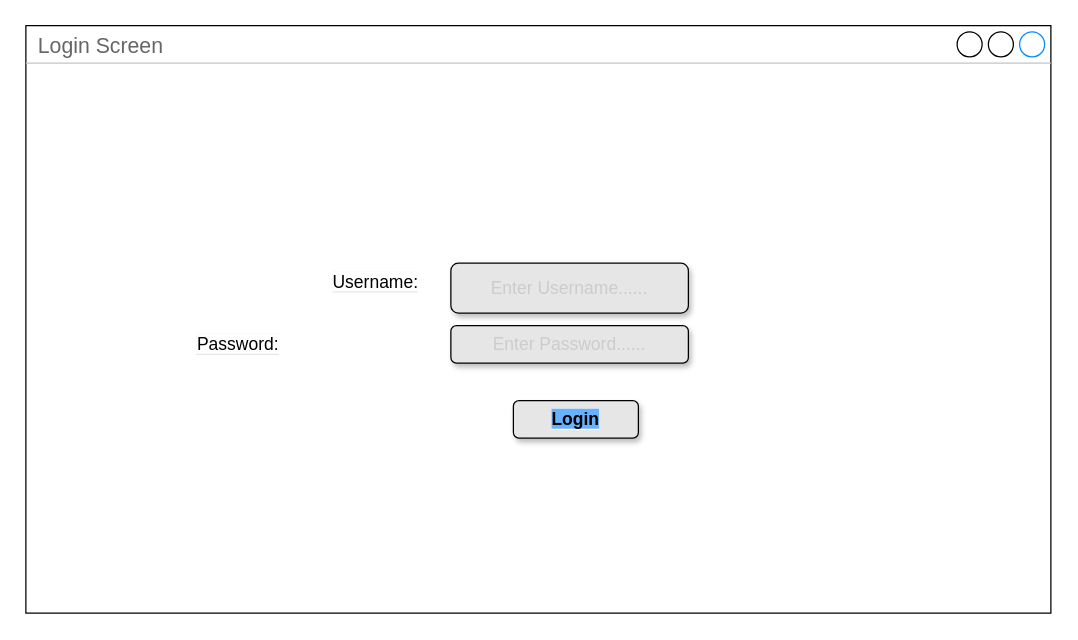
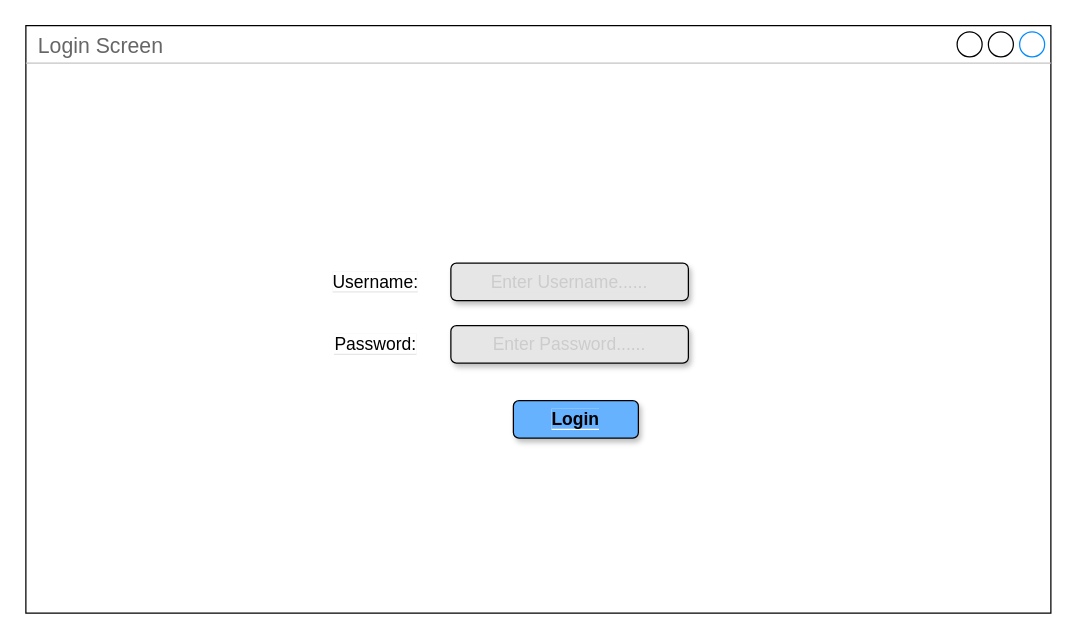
  <mxCell id="0" />
  <mxCell id="1" parent="0" />
  <mxCell id="2" value="Login Screen" style="strokeWidth=1;shadow=0;dashed=0;align=center;html=1;shape=mxgraph.mockup.containers.window;align=left;verticalAlign=top;spacingLeft=8;strokeColor2=#008cff;strokeColor3=#c4c4c4;fontColor=#666666;mainText=;fontSize=17;labelBackgroundColor=none;" parent="1" vertex="1"><mxGeometry x="20" y="20" width="820" height="470" as="geometry" /></mxCell>
- <mxCell id="3" value="&lt;font color=&quot;#000000&quot; style=&quot;font-size: 14px;&quot;&gt;&lt;b style=&quot;background-color: rgb(102, 178, 255);&quot;&gt;Login&lt;/b&gt;&lt;/font&gt;" style="rounded=1;whiteSpace=wrap;html=1;shadow=1;labelBackgroundColor=#FFFFFF;strokeColor=#000000;fontSize=8;fontColor=#66B2FF;fillColor=#e6e6e6;" vertex="1" parent="1"><mxGeometry x="410" y="320" width="100" height="30" as="geometry" /></mxCell>
+ <mxCell id="3" value="&lt;font color=&quot;#000000&quot; style=&quot;font-size: 14px;&quot;&gt;&lt;b style=&quot;background-color: rgb(102, 178, 255);&quot;&gt;Login&lt;/b&gt;&lt;/font&gt;" style="rounded=1;whiteSpace=wrap;html=1;shadow=1;labelBackgroundColor=#FFFFFF;strokeColor=#000000;fontSize=8;fontColor=#66B2FF;fillColor=#66B2FF;" vertex="1" parent="1"><mxGeometry x="410" y="320" width="100" height="30" as="geometry" /></mxCell>
  <mxCell id="4" value="&lt;font color=&quot;#cccccc&quot;&gt;Enter Password......&lt;/font&gt;" style="rounded=1;whiteSpace=wrap;html=1;shadow=1;labelBackgroundColor=#E6E6E6;strokeColor=#000000;fontSize=14;fontColor=#000000;fillColor=#E6E6E6;" vertex="1" parent="1"><mxGeometry x="360" y="260" width="190" height="30" as="geometry" /></mxCell>
  <mxCell id="5" value="&lt;span style=&quot;background-color: rgb(255, 255, 255);&quot;&gt;Username:&lt;/span&gt;" style="text;strokeColor=none;align=center;fillColor=none;html=1;verticalAlign=middle;whiteSpace=wrap;rounded=0;shadow=1;labelBackgroundColor=#E6E6E6;fontSize=14;fontColor=#000000;" vertex="1" parent="1"><mxGeometry x="270" y="210" width="60" height="30" as="geometry" /></mxCell>
- <mxCell id="6" value="&lt;font color=&quot;#cccccc&quot; style=&quot;font-size: 14px;&quot;&gt;Enter Username......&lt;/font&gt;" style="rounded=1;whiteSpace=wrap;html=1;shadow=1;labelBackgroundColor=#E6E6E6;strokeColor=#000000;fontSize=14;fontColor=#000000;fillColor=#E6E6E6;" vertex="1" parent="1"><mxGeometry x="360" y="210" width="190" height="40" as="geometry" /></mxCell>
- <mxCell id="7" value="&lt;span style=&quot;background-color: rgb(255, 255, 255);&quot;&gt;Password:&lt;/span&gt;" style="text;strokeColor=none;align=center;fillColor=none;html=1;verticalAlign=middle;whiteSpace=wrap;rounded=0;shadow=1;labelBackgroundColor=#E6E6E6;fontSize=14;fontColor=#000000;" vertex="1" parent="1"><mxGeometry x="160" y="260" width="60" height="30" as="geometry" /></mxCell>
+ <mxCell id="6" value="&lt;font color=&quot;#cccccc&quot; style=&quot;font-size: 14px;&quot;&gt;Enter Username......&lt;/font&gt;" style="rounded=1;whiteSpace=wrap;html=1;shadow=1;labelBackgroundColor=#E6E6E6;strokeColor=#000000;fontSize=14;fontColor=#000000;fillColor=#E6E6E6;" vertex="1" parent="1"><mxGeometry x="360" y="210" width="190" height="30" as="geometry" /></mxCell>
+ <mxCell id="7" value="&lt;span style=&quot;background-color: rgb(255, 255, 255);&quot;&gt;Password:&lt;/span&gt;" style="text;strokeColor=none;align=center;fillColor=none;html=1;verticalAlign=middle;whiteSpace=wrap;rounded=0;shadow=1;labelBackgroundColor=#E6E6E6;fontSize=14;fontColor=#000000;" vertex="1" parent="1"><mxGeometry x="270" y="260" width="60" height="30" as="geometry" /></mxCell>
